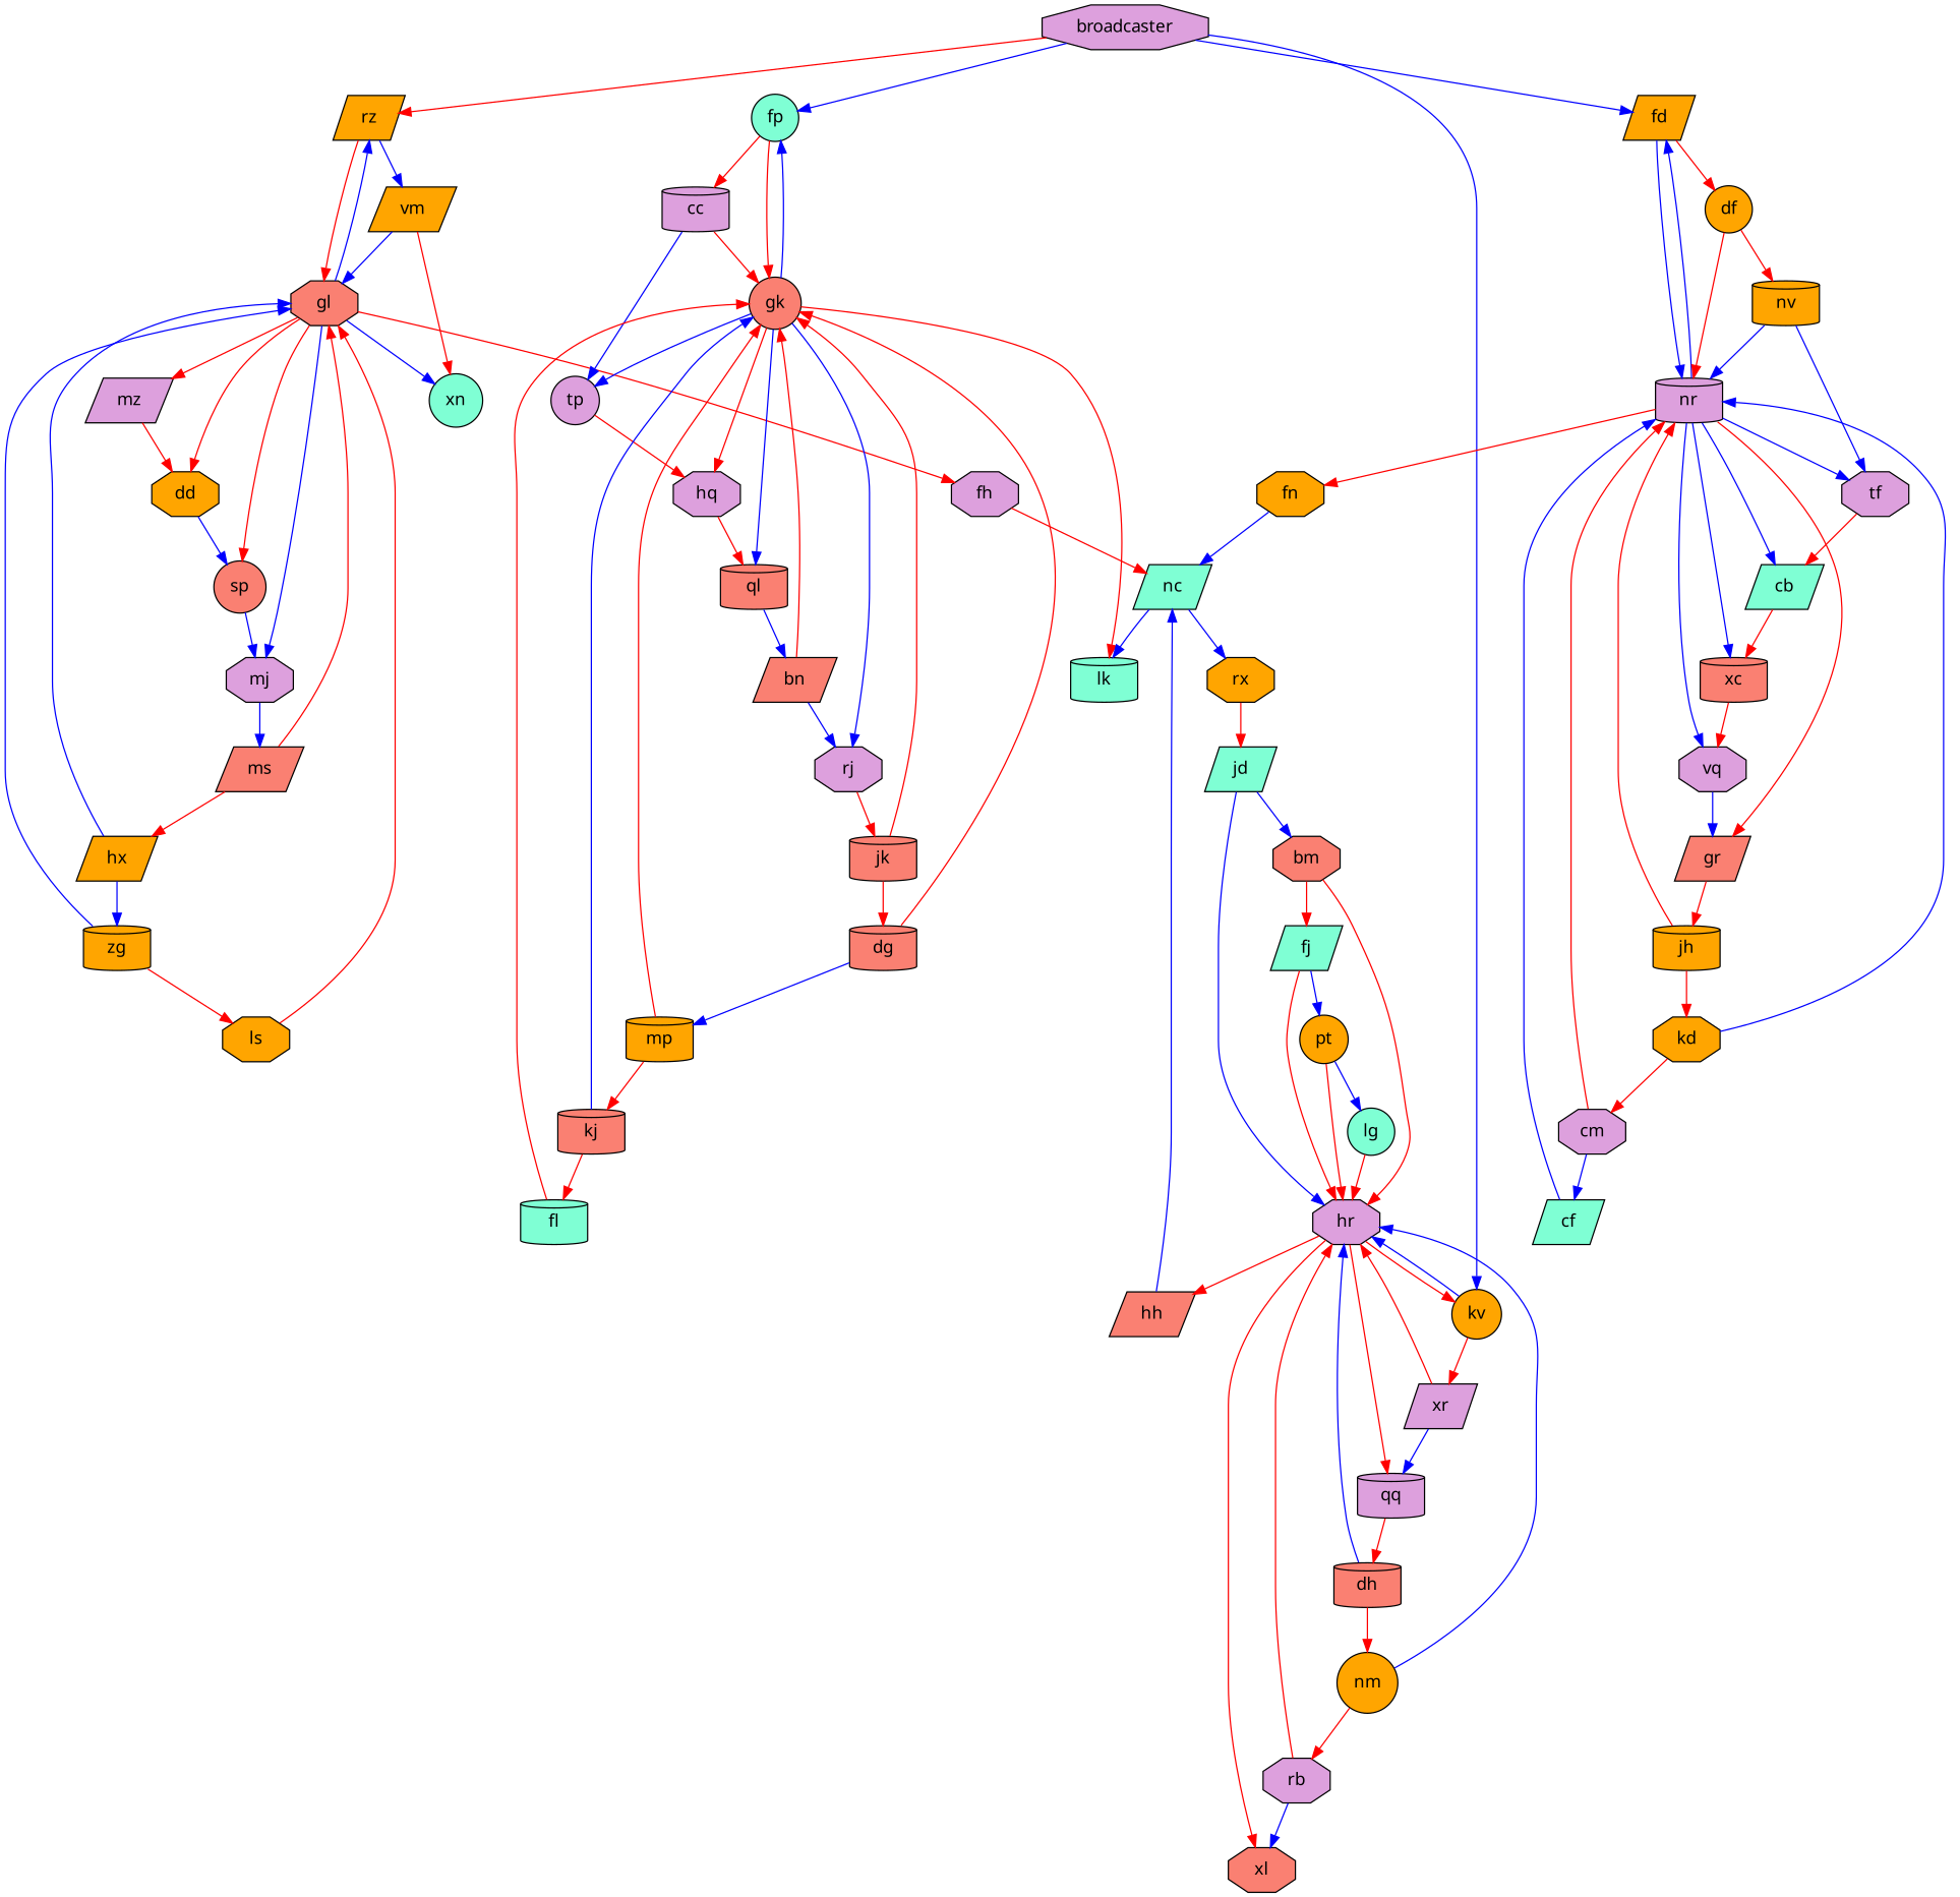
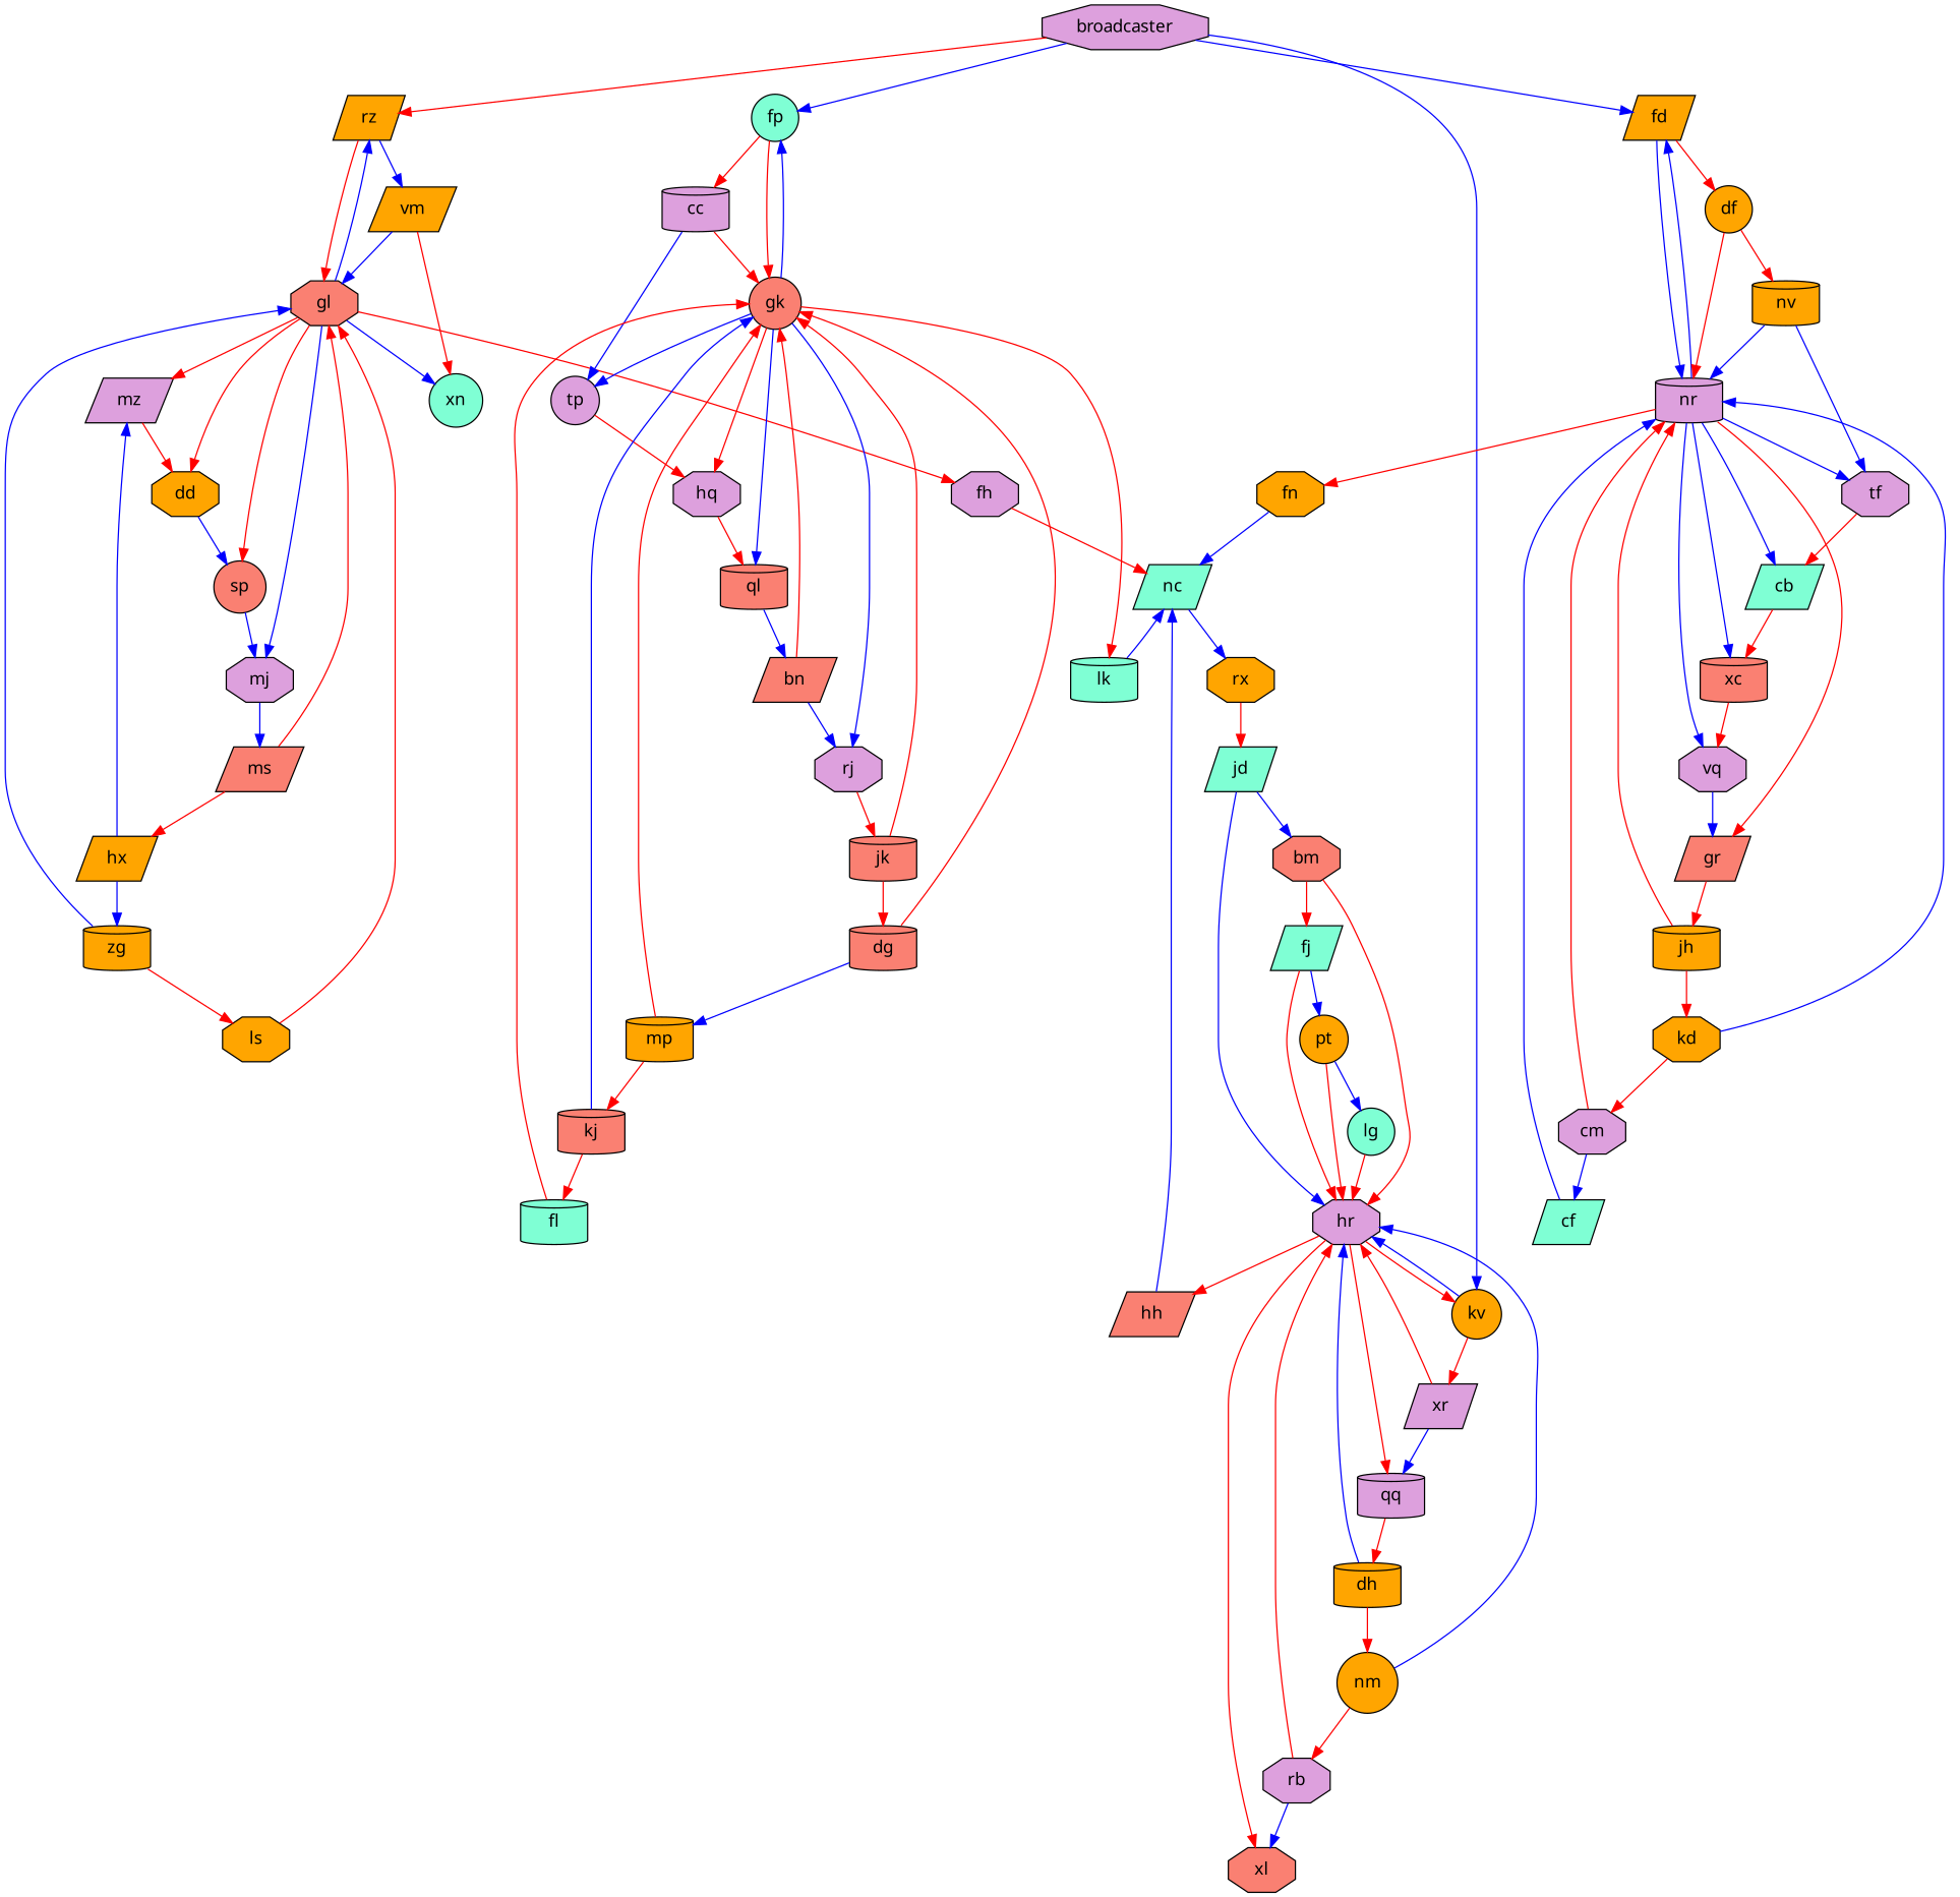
  digraph {
    fontname="Noto Sans"
    node [fillcolor=orange fontname="Noto Sans" shape=octagon style=filled]
    edge [color=red fontname="Noto Sans"]
    broadcaster [fillcolor=plum]
    rz [shape=parallelogram]
    fp [fillcolor=aquamarine shape=circle]
    kv [shape=circle]
    fd [shape=parallelogram]
    gl [fillcolor=salmon]
    vm [shape=parallelogram]
    cc [fillcolor=plum shape=cylinder]
    gk [fillcolor=salmon shape=circle]
    hr [fillcolor=plum]
    xr [fillcolor=plum shape=parallelogram]
    nr [fillcolor=plum shape=cylinder]
    df [shape=circle]
    mz [fillcolor=plum shape=parallelogram]
    sp [fillcolor=salmon shape=circle]
    mj [fillcolor=plum]
    xn [fillcolor=aquamarine shape=circle]
    dd
    fh [fillcolor=plum]
    tp [fillcolor=plum shape=circle]
    ql [fillcolor=salmon shape=cylinder]
    rj [fillcolor=plum]
    lk [fillcolor=aquamarine shape=cylinder]
    hq [fillcolor=plum]
    hh [fillcolor=salmon shape=parallelogram]
    xl [fillcolor=salmon]
    qq [fillcolor=plum shape=cylinder]
    xc [fillcolor=salmon shape=cylinder]
    vq [fillcolor=plum]
    gr [fillcolor=salmon shape=parallelogram]
    tf [fillcolor=plum]
    cb [fillcolor=aquamarine shape=parallelogram]
    fn
    nv [shape=cylinder]
    ls
    ms [fillcolor=salmon shape=parallelogram]
    nc [fillcolor=aquamarine shape=parallelogram]
    bn [fillcolor=salmon shape=parallelogram]
    jk [fillcolor=salmon shape=cylinder]
    bm [fillcolor=salmon]
    fj [fillcolor=aquamarine shape=parallelogram]
    pt [shape=circle]
-   dh [fillcolor=salmon shape=cylinder]
+   dh [shape=cylinder]
    lg [fillcolor=aquamarine shape=circle]
    rx
    jd [fillcolor=aquamarine shape=parallelogram]
    dg [fillcolor=salmon shape=cylinder]
    mp [shape=cylinder]
    kj [fillcolor=salmon shape=cylinder]
    fl [fillcolor=aquamarine shape=cylinder]
    zg [shape=cylinder]
    hx [shape=parallelogram]
    jh [shape=cylinder]
    nm [shape=circle]
    rb [fillcolor=plum]
    kd
    cm [fillcolor=plum]
    cf [fillcolor=aquamarine shape=parallelogram]
    broadcaster -> rz
    broadcaster -> fp [color=blue]
    broadcaster -> kv [color=blue]
    broadcaster -> fd [color=blue]
    rz -> gl
    rz -> vm [color=blue]
    fp -> cc
    fp -> gk
    kv -> hr [color=blue]
    kv -> xr
    fd -> nr [color=blue]
    fd -> df
    gl -> rz [color=blue]
    gl -> mz
    gl -> sp
    gl -> mj [color=blue]
    gl -> xn [color=blue]
    gl -> dd
    gl -> fh
    vm -> gl [color=blue]
    vm -> xn
    cc -> gk
    cc -> tp [color=blue]
    gk -> fp [color=blue]
    gk -> tp [color=blue]
    gk -> ql [color=blue]
    gk -> rj [color=blue]
    gk -> lk
    gk -> hq
    hr -> kv
    hr -> hh
    hr -> xl
    hr -> qq
    xr -> hr
    xr -> qq [color=blue]
    nr -> fd [color=blue]
    nr -> xc [color=blue]
    nr -> vq [color=blue]
    nr -> gr
    nr -> tf [color=blue]
    nr -> cb [color=blue]
    nr -> fn
    df -> nr
    df -> nv
    mz -> dd
    sp -> mj [color=blue]
    mj -> ms [color=blue]
    dd -> sp [color=blue]
    fh -> nc
    tp -> hq
    ql -> bn [color=blue]
    rj -> jk
-   nc -> lk [color=blue]
+   lk -> nc [color=blue]
    hq -> ql
    hh -> nc [color=blue]
    qq -> dh
    xc -> vq
    vq -> gr [color=blue]
    gr -> jh
    tf -> cb
    cb -> xc
    fn -> nc [color=blue]
    nv -> nr [color=blue]
    nv -> tf [color=blue]
    ls -> gl
    ms -> gl
    ms -> hx
    nc -> rx [color=blue]
    bn -> gk
    bn -> rj [color=blue]
    jk -> gk
    jk -> dg
    bm -> hr
    bm -> fj
    fj -> hr
    fj -> pt [color=blue]
    pt -> hr
    pt -> lg [color=blue]
    dh -> hr [color=blue]
    dh -> nm
    lg -> hr
    rx -> jd
    jd -> hr [color=blue]
    jd -> bm [color=blue]
    dg -> gk
    dg -> mp [color=blue]
    mp -> gk
    mp -> kj
    kj -> gk [color=blue]
    kj -> fl
    fl -> gk
    zg -> gl [color=blue]
    zg -> ls
-   hx -> gl [color=blue]
+   hx -> mz [color=blue]
    hx -> zg [color=blue]
    jh -> nr
    jh -> kd
    nm -> hr [color=blue]
    nm -> rb
    rb -> hr
    rb -> xl [color=blue]
    kd -> nr [color=blue]
    kd -> cm
    cm -> nr
    cm -> cf [color=blue]
    cf -> nr [color=blue]
  }
